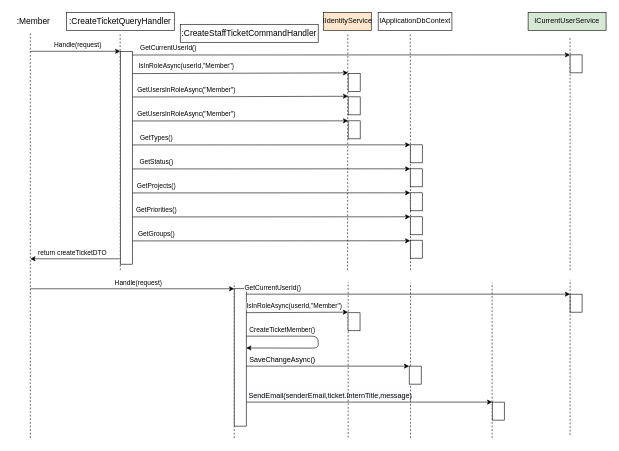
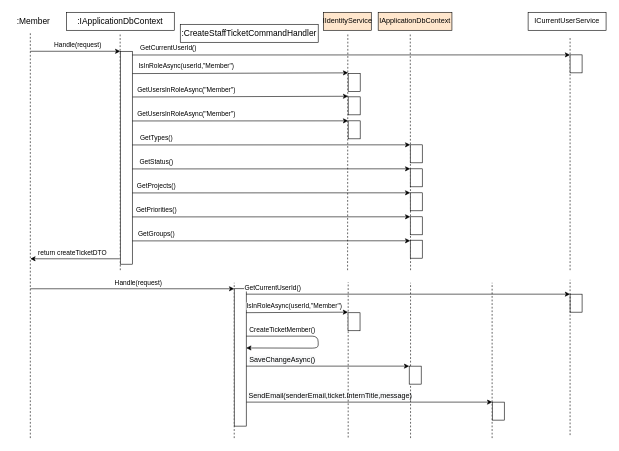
  <mxCell id="0" />
  <mxCell id="1" parent="0" />
- <mxCell id="2" value="&lt;span style=&quot;font-size: 14px&quot;&gt;:CreateTicketQueryHandler&lt;/span&gt;" style="rounded=0;whiteSpace=wrap;html=1;" parent="1" vertex="1"><mxGeometry x="110" y="20" width="180" height="30" as="geometry" /></mxCell>
+ <mxCell id="2" value="&lt;span style=&quot;font-size: 14px&quot;&gt;:IApplicationDbContext&lt;/span&gt;" style="rounded=0;whiteSpace=wrap;html=1;" parent="1" vertex="1"><mxGeometry x="110" y="20" width="180" height="30" as="geometry" /></mxCell>
  <mxCell id="3" value="Handle(request)" style="endArrow=classic;html=1;" parent="1" edge="1"><mxGeometry x="0.059" y="10" width="50" height="50" relative="1" as="geometry"><mxPoint x="50" y="85" as="sourcePoint" /><mxPoint x="200" y="85" as="targetPoint" /><mxPoint as="offset" /></mxGeometry></mxCell>
  <mxCell id="4" value="GetUsersInRoleAsync(&quot;Member&quot;)" style="endArrow=classic;html=1;exitX=1.012;exitY=0.034;exitDx=0;exitDy=0;exitPerimeter=0;" parent="1" edge="1"><mxGeometry x="-0.501" y="11" width="50" height="50" relative="1" as="geometry"><mxPoint x="220.24" y="161.2" as="sourcePoint" /><mxPoint x="580" y="160" as="targetPoint" /><mxPoint as="offset" /></mxGeometry></mxCell>
  <mxCell id="5" value="" style="endArrow=none;dashed=1;html=1;fontSize=11;" parent="1" edge="1"><mxGeometry width="50" height="50" relative="1" as="geometry"><mxPoint x="50" y="730" as="sourcePoint" /><mxPoint x="50" y="55" as="targetPoint" /></mxGeometry></mxCell>
  <mxCell id="6" value="" style="endArrow=none;dashed=1;html=1;fontSize=11;" parent="1" edge="1"><mxGeometry width="50" height="50" relative="1" as="geometry"><mxPoint x="200" y="450" as="sourcePoint" /><mxPoint x="199.76" y="55" as="targetPoint" /></mxGeometry></mxCell>
  <mxCell id="7" value="" style="endArrow=none;dashed=1;html=1;fontSize=11;" parent="1" edge="1"><mxGeometry width="50" height="50" relative="1" as="geometry"><mxPoint x="579" y="450" as="sourcePoint" /><mxPoint x="579.43" y="55" as="targetPoint" /></mxGeometry></mxCell>
  <mxCell id="8" value="" style="rounded=0;whiteSpace=wrap;html=1;fontSize=11;" parent="1" vertex="1"><mxGeometry x="200" y="85" width="20" height="355" as="geometry" /></mxCell>
  <mxCell id="9" value="" style="rounded=0;whiteSpace=wrap;html=1;fontSize=11;" parent="1" vertex="1"><mxGeometry x="580" y="161" width="20" height="30" as="geometry" /></mxCell>
  <mxCell id="10" value="&lt;span style=&quot;font-size: 12px ; text-align: left ; background-color: rgb(248 , 249 , 250)&quot;&gt;SendEmail(senderEmail,ticket.InternTitle,message)&lt;/span&gt;" style="endArrow=classic;html=1;entryX=0;entryY=0;entryDx=0;entryDy=0;" parent="1" target="34" edge="1"><mxGeometry x="-0.316" y="10" width="50" height="50" relative="1" as="geometry"><mxPoint x="410" y="670" as="sourcePoint" /><mxPoint x="810.24" y="670" as="targetPoint" /><mxPoint as="offset" /></mxGeometry></mxCell>
  <mxCell id="11" value=":Member" style="text;html=1;align=center;verticalAlign=middle;resizable=0;points=[];autosize=1;fontSize=14;" parent="1" vertex="1"><mxGeometry x="20" y="25" width="70" height="20" as="geometry" /></mxCell>
  <mxCell id="12" value="" style="endArrow=none;dashed=1;html=1;fontSize=11;" parent="1" edge="1"><mxGeometry width="50" height="50" relative="1" as="geometry"><mxPoint x="684" y="450" as="sourcePoint" /><mxPoint x="683.5" y="55" as="targetPoint" /></mxGeometry></mxCell>
- <mxCell id="13" value="IApplicationDbContext" style="rounded=0;whiteSpace=wrap;html=1;" parent="1" vertex="1"><mxGeometry x="630" y="20" width="123" height="30" as="geometry" /></mxCell>
+ <mxCell id="13" value="IApplicationDbContext" style="rounded=0;whiteSpace=wrap;html=1;fillColor=#ffe6cc;" parent="1" vertex="1"><mxGeometry x="630" y="20" width="123" height="30" as="geometry" /></mxCell>
  <mxCell id="14" value="" style="endArrow=none;dashed=1;html=1;fontSize=11;" parent="1" edge="1"><mxGeometry width="50" height="50" relative="1" as="geometry"><mxPoint x="820" y="730" as="sourcePoint" /><mxPoint x="820" y="471" as="targetPoint" /></mxGeometry></mxCell>
  <mxCell id="15" value="" style="rounded=0;whiteSpace=wrap;html=1;fontSize=11;" parent="1" vertex="1"><mxGeometry x="683.5" y="241" width="20" height="30" as="geometry" /></mxCell>
  <mxCell id="16" value="IIdentityService" style="rounded=0;whiteSpace=wrap;html=1;fillColor=#ffe6cc;" parent="1" vertex="1"><mxGeometry x="538.5" y="20" width="80" height="30" as="geometry" /></mxCell>
  <mxCell id="17" value="GetUsersInRoleAsync(&quot;Member&quot;)" style="endArrow=classic;html=1;exitX=1.012;exitY=0.034;exitDx=0;exitDy=0;exitPerimeter=0;entryX=0;entryY=0;entryDx=0;entryDy=0;" parent="1" target="18" edge="1"><mxGeometry x="-0.5" y="11" width="50" height="50" relative="1" as="geometry"><mxPoint x="220" y="201.18" as="sourcePoint" /><mxPoint x="550" y="201" as="targetPoint" /><mxPoint as="offset" /></mxGeometry></mxCell>
  <mxCell id="18" value="" style="rounded=0;whiteSpace=wrap;html=1;fontSize=11;" parent="1" vertex="1"><mxGeometry x="580" y="201" width="20" height="30" as="geometry" /></mxCell>
  <mxCell id="19" value="&lt;span style=&quot;font-size: 14px&quot;&gt;:CreateStaffTicketCommandHandler&lt;/span&gt;" style="rounded=0;whiteSpace=wrap;html=1;" parent="1" vertex="1"><mxGeometry x="300" y="40" width="230" height="30" as="geometry" /></mxCell>
  <mxCell id="20" value="GetTypes()" style="endArrow=classic;html=1;exitX=1.012;exitY=0.034;exitDx=0;exitDy=0;exitPerimeter=0;entryX=0;entryY=0;entryDx=0;entryDy=0;" parent="1" target="15" edge="1"><mxGeometry x="-0.827" y="11" width="50" height="50" relative="1" as="geometry"><mxPoint x="220" y="241.18" as="sourcePoint" /><mxPoint x="680" y="241" as="targetPoint" /><mxPoint as="offset" /></mxGeometry></mxCell>
  <mxCell id="21" value="" style="rounded=0;whiteSpace=wrap;html=1;fontSize=11;" parent="1" vertex="1"><mxGeometry x="683.5" y="281" width="20" height="30" as="geometry" /></mxCell>
  <mxCell id="22" value="GetStatus()" style="endArrow=classic;html=1;exitX=1.012;exitY=0.034;exitDx=0;exitDy=0;exitPerimeter=0;entryX=0;entryY=0;entryDx=0;entryDy=0;" parent="1" target="21" edge="1"><mxGeometry x="-0.827" y="11" width="50" height="50" relative="1" as="geometry"><mxPoint x="220" y="281.18" as="sourcePoint" /><mxPoint x="670" y="281" as="targetPoint" /><mxPoint as="offset" /></mxGeometry></mxCell>
  <mxCell id="23" value="" style="rounded=0;whiteSpace=wrap;html=1;fontSize=11;" parent="1" vertex="1"><mxGeometry x="683.5" y="321" width="20" height="30" as="geometry" /></mxCell>
  <mxCell id="24" value="GetProjects()" style="endArrow=classic;html=1;exitX=1.012;exitY=0.034;exitDx=0;exitDy=0;exitPerimeter=0;entryX=0;entryY=0;entryDx=0;entryDy=0;" parent="1" target="23" edge="1"><mxGeometry x="-0.827" y="11" width="50" height="50" relative="1" as="geometry"><mxPoint x="220" y="321.18" as="sourcePoint" /><mxPoint x="670" y="321" as="targetPoint" /><mxPoint as="offset" /></mxGeometry></mxCell>
  <mxCell id="25" value="" style="rounded=0;whiteSpace=wrap;html=1;fontSize=11;" parent="1" vertex="1"><mxGeometry x="683.5" y="361" width="20" height="30" as="geometry" /></mxCell>
  <mxCell id="26" value="GetPriorities()" style="endArrow=classic;html=1;exitX=1.012;exitY=0.034;exitDx=0;exitDy=0;exitPerimeter=0;entryX=0;entryY=0;entryDx=0;entryDy=0;" parent="1" target="25" edge="1"><mxGeometry x="-0.827" y="11" width="50" height="50" relative="1" as="geometry"><mxPoint x="220" y="361.18" as="sourcePoint" /><mxPoint x="670" y="361" as="targetPoint" /><mxPoint as="offset" /></mxGeometry></mxCell>
  <mxCell id="27" value="" style="rounded=0;whiteSpace=wrap;html=1;fontSize=11;" parent="1" vertex="1"><mxGeometry x="683.5" y="400" width="20" height="30" as="geometry" /></mxCell>
  <mxCell id="28" value="GetGroups()" style="endArrow=classic;html=1;exitX=1.012;exitY=0.034;exitDx=0;exitDy=0;exitPerimeter=0;entryX=0;entryY=0;entryDx=0;entryDy=0;" parent="1" edge="1"><mxGeometry x="-0.827" y="11" width="50" height="50" relative="1" as="geometry"><mxPoint x="220" y="401.18" as="sourcePoint" /><mxPoint x="683.5" y="401" as="targetPoint" /><mxPoint as="offset" /></mxGeometry></mxCell>
  <mxCell id="29" value="" style="endArrow=none;dashed=1;html=1;fontSize=11;" parent="1" edge="1"><mxGeometry width="50" height="50" relative="1" as="geometry"><mxPoint x="390" y="730" as="sourcePoint" /><mxPoint x="390" y="471" as="targetPoint" /></mxGeometry></mxCell>
  <mxCell id="30" value="Handle(request)" style="endArrow=classic;html=1;entryX=0;entryY=0;entryDx=0;entryDy=0;" parent="1" target="31" edge="1"><mxGeometry x="0.059" y="10" width="50" height="50" relative="1" as="geometry"><mxPoint x="50" y="481" as="sourcePoint" /><mxPoint x="200" y="481" as="targetPoint" /><mxPoint as="offset" /></mxGeometry></mxCell>
  <mxCell id="31" value="" style="rounded=0;whiteSpace=wrap;html=1;fontSize=11;" parent="1" vertex="1"><mxGeometry x="390" y="481" width="20" height="229" as="geometry" /></mxCell>
  <mxCell id="32" value="return createTicketDTO" style="endArrow=classic;html=1;" parent="1" edge="1"><mxGeometry x="0.06" y="-10" width="50" height="50" relative="1" as="geometry"><mxPoint x="199" y="431" as="sourcePoint" /><mxPoint x="50" y="431" as="targetPoint" /><mxPoint as="offset" /></mxGeometry></mxCell>
  <mxCell id="33" value="CreateTicketMember()" style="endArrow=classic;html=1;exitX=1.004;exitY=0.345;exitDx=0;exitDy=0;exitPerimeter=0;entryX=0.999;entryY=0.431;entryDx=0;entryDy=0;entryPerimeter=0;" parent="1" target="31" edge="1" source="31"><mxGeometry x="-0.539" y="10" width="50" height="50" relative="1" as="geometry"><mxPoint x="410.24" y="550.18" as="sourcePoint" /><mxPoint x="410.56" y="570.46" as="targetPoint" /><mxPoint as="offset" /><Array as="points"><mxPoint x="530" y="560" /><mxPoint x="530" y="580" /></Array></mxGeometry></mxCell>
  <mxCell id="34" value="" style="rounded=0;whiteSpace=wrap;html=1;fontSize=11;" parent="1" vertex="1"><mxGeometry x="820.24" y="670" width="20" height="30" as="geometry" /></mxCell>
  <mxCell id="35" value="" style="endArrow=none;dashed=1;html=1;fontSize=11;" parent="1" edge="1"><mxGeometry width="50" height="50" relative="1" as="geometry"><mxPoint x="684" y="730" as="sourcePoint" /><mxPoint x="684" y="471" as="targetPoint" /></mxGeometry></mxCell>
  <mxCell id="36" value="&lt;span style=&quot;font-size: 12px ; text-align: left ; background-color: rgb(248 , 249 , 250)&quot;&gt;SaveChangeAsync()&lt;/span&gt;" style="endArrow=classic;html=1;entryX=0;entryY=0;entryDx=0;entryDy=0;" parent="1" target="37" edge="1"><mxGeometry x="-0.558" y="10" width="50" height="50" relative="1" as="geometry"><mxPoint x="410" y="610" as="sourcePoint" /><mxPoint x="810.24" y="610" as="targetPoint" /><mxPoint as="offset" /></mxGeometry></mxCell>
  <mxCell id="37" value="" style="rounded=0;whiteSpace=wrap;html=1;fontSize=11;" parent="1" vertex="1"><mxGeometry x="681.74" y="610" width="20" height="30" as="geometry" /></mxCell>
- <mxCell id="38" value="ICurrentUserService" style="rounded=0;whiteSpace=wrap;html=1;fillColor=#d5e8d4;" vertex="1" parent="1"><mxGeometry x="880" y="20" width="130" height="30" as="geometry" /></mxCell>
+ <mxCell id="38" value="ICurrentUserService" style="rounded=0;whiteSpace=wrap;html=1;" vertex="1" parent="1"><mxGeometry x="880" y="20" width="130" height="30" as="geometry" /></mxCell>
  <mxCell id="39" value="" style="endArrow=none;dashed=1;html=1;fontSize=11;" edge="1" parent="1"><mxGeometry width="50" height="50" relative="1" as="geometry"><mxPoint x="950" y="450" as="sourcePoint" /><mxPoint x="950" y="61" as="targetPoint" /></mxGeometry></mxCell>
  <mxCell id="40" value="GetCurrentUserId()" style="endArrow=classic;html=1;exitX=1.012;exitY=0.034;exitDx=0;exitDy=0;exitPerimeter=0;entryX=0;entryY=0;entryDx=0;entryDy=0;" edge="1" parent="1" target="41"><mxGeometry x="-0.836" y="11" width="50" height="50" relative="1" as="geometry"><mxPoint x="220" y="91.2" as="sourcePoint" /><mxPoint x="579.76" y="90" as="targetPoint" /><mxPoint as="offset" /></mxGeometry></mxCell>
  <mxCell id="41" value="" style="rounded=0;whiteSpace=wrap;html=1;fontSize=11;" vertex="1" parent="1"><mxGeometry x="950" y="91" width="20" height="30" as="geometry" /></mxCell>
  <mxCell id="42" value="" style="rounded=0;whiteSpace=wrap;html=1;fontSize=11;" vertex="1" parent="1"><mxGeometry x="580" y="122" width="20" height="30" as="geometry" /></mxCell>
  <mxCell id="43" value="IsInRoleAsync(userId,&quot;Member&quot;)" style="endArrow=classic;html=1;exitX=1.012;exitY=0.034;exitDx=0;exitDy=0;exitPerimeter=0;" edge="1" parent="1"><mxGeometry x="-0.501" y="12" width="50" height="50" relative="1" as="geometry"><mxPoint x="220.24" y="122.2" as="sourcePoint" /><mxPoint x="580" y="121" as="targetPoint" /><mxPoint as="offset" /></mxGeometry></mxCell>
  <mxCell id="44" value="" style="rounded=0;whiteSpace=wrap;html=1;fontSize=11;" vertex="1" parent="1"><mxGeometry x="950" y="490" width="20" height="30" as="geometry" /></mxCell>
  <mxCell id="45" value="GetCurrentUserId()" style="endArrow=classic;html=1;entryX=0;entryY=0;entryDx=0;entryDy=0;" edge="1" target="44" parent="1"><mxGeometry x="-0.836" y="11" width="50" height="50" relative="1" as="geometry"><mxPoint x="410" y="490" as="sourcePoint" /><mxPoint x="579.76" y="489" as="targetPoint" /><mxPoint as="offset" /></mxGeometry></mxCell>
  <mxCell id="46" value="" style="endArrow=none;dashed=1;html=1;fontSize=11;" edge="1" parent="1"><mxGeometry width="50" height="50" relative="1" as="geometry"><mxPoint x="950" y="725" as="sourcePoint" /><mxPoint x="950" y="466" as="targetPoint" /></mxGeometry></mxCell>
  <mxCell id="47" value="" style="endArrow=none;dashed=1;html=1;fontSize=11;" edge="1" parent="1"><mxGeometry width="50" height="50" relative="1" as="geometry"><mxPoint x="580" y="729" as="sourcePoint" /><mxPoint x="580" y="470" as="targetPoint" /></mxGeometry></mxCell>
  <mxCell id="48" value="" style="rounded=0;whiteSpace=wrap;html=1;fontSize=11;" vertex="1" parent="1"><mxGeometry x="579.76" y="521" width="20" height="30" as="geometry" /></mxCell>
  <mxCell id="49" value="IsInRoleAsync(userId,&quot;Member&quot;)" style="endArrow=classic;html=1;exitX=0.993;exitY=0.174;exitDx=0;exitDy=0;exitPerimeter=0;" edge="1" parent="1" source="31"><mxGeometry x="-0.056" y="10" width="50" height="50" relative="1" as="geometry"><mxPoint x="220" y="521.2" as="sourcePoint" /><mxPoint x="579.76" y="520" as="targetPoint" /><mxPoint as="offset" /></mxGeometry></mxCell>
